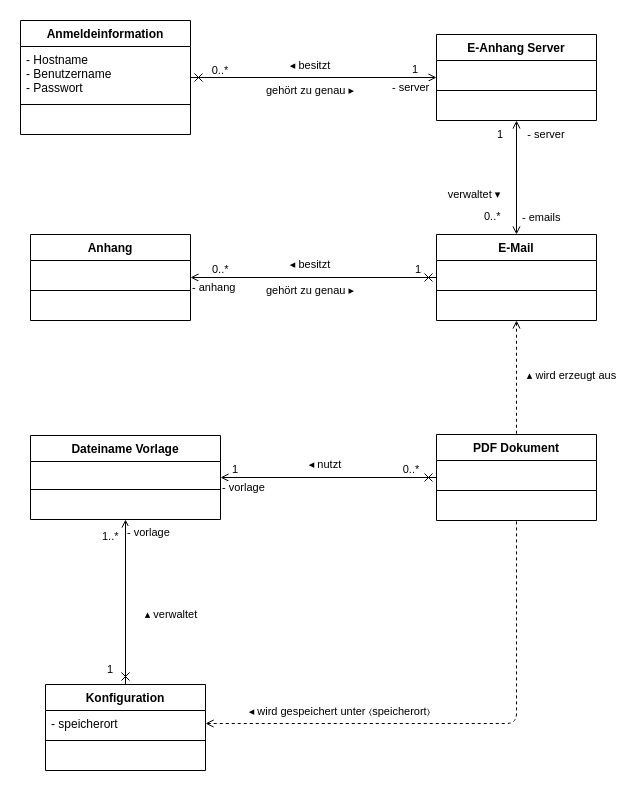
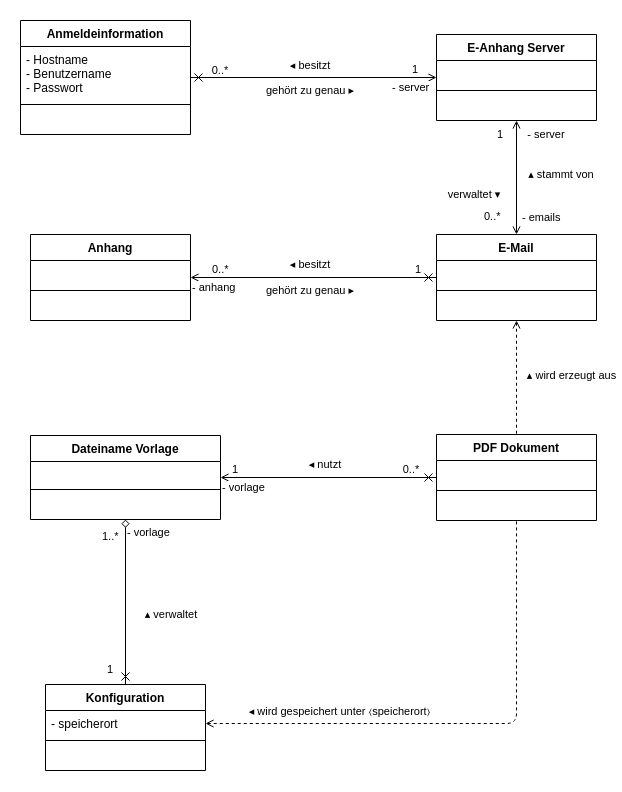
  <mxCell id="0" />
  <mxCell id="1" parent="0" />
  <mxCell id="2" value="- emails" style="endArrow=open;endFill=0;html=1;edgeStyle=orthogonalEdgeStyle;align=left;verticalAlign=top;fontColor=#000000;startArrow=open;startFill=0;" edge="1" parent="1" source="16" target="32"><mxGeometry x="-0.474" y="-4" relative="1" as="geometry"><mxPoint x="336" y="324" as="sourcePoint" /><mxPoint x="506" y="384" as="targetPoint" /><mxPoint as="offset" /></mxGeometry></mxCell>
  <mxCell id="3" value="0..*" style="edgeLabel;resizable=0;html=1;align=left;verticalAlign=bottom;" connectable="0" vertex="1" parent="2"><mxGeometry x="-1" relative="1" as="geometry"><mxPoint x="-34" y="-10" as="offset" /></mxGeometry></mxCell>
  <mxCell id="4" value="1" style="text;html=1;strokeColor=none;fillColor=none;align=center;verticalAlign=middle;whiteSpace=wrap;rounded=0;labelBackgroundColor=none;fontColor=#000000;fontSize=11;" vertex="1" parent="1"><mxGeometry x="492" y="129" width="16" height="10" as="geometry" /></mxCell>
  <mxCell id="5" value="- server" style="text;html=1;strokeColor=none;fillColor=none;align=center;verticalAlign=middle;whiteSpace=wrap;rounded=0;labelBackgroundColor=none;fontColor=#000000;fontSize=11;" vertex="1" parent="1"><mxGeometry x="522" y="129" width="48" height="10" as="geometry" /></mxCell>
  <mxCell id="6" value="- anhang" style="endArrow=cross;endFill=0;html=1;edgeStyle=orthogonalEdgeStyle;align=left;verticalAlign=top;fontColor=#000000;startArrow=open;startFill=0;" edge="1" parent="1" source="28" target="16"><mxGeometry x="-1" y="3" relative="1" as="geometry"><mxPoint x="260" y="254" as="sourcePoint" /><mxPoint x="266" y="287" as="targetPoint" /><mxPoint as="offset" /></mxGeometry></mxCell>
  <mxCell id="7" value="0..*" style="edgeLabel;resizable=0;html=1;align=left;verticalAlign=bottom;" connectable="0" vertex="1" parent="6"><mxGeometry x="-1" relative="1" as="geometry"><mxPoint x="20" as="offset" /></mxGeometry></mxCell>
  <mxCell id="8" value="" style="endArrow=none;dashed=1;html=1;fontSize=11;fontColor=#000000;startArrow=open;startFill=0;exitX=0.5;exitY=1;exitDx=0;exitDy=0;entryX=0.5;entryY=0;entryDx=0;entryDy=0;" edge="1" parent="1" source="16" target="24"><mxGeometry width="50" height="50" relative="1" as="geometry"><mxPoint x="396" y="504" as="sourcePoint" /><mxPoint x="446" y="454" as="targetPoint" /></mxGeometry></mxCell>
  <mxCell id="9" value="▴ wird erzeugt aus" style="edgeLabel;html=1;align=center;verticalAlign=middle;resizable=0;points=[];fontSize=11;fontColor=#000000;" vertex="1" connectable="0" parent="8"><mxGeometry x="-0.439" y="3" relative="1" as="geometry"><mxPoint x="51" y="22" as="offset" /></mxGeometry></mxCell>
  <mxCell id="10" value="- vorlage" style="endArrow=open;endFill=0;html=1;edgeStyle=orthogonalEdgeStyle;align=left;verticalAlign=top;fontColor=#000000;startArrow=cross;startFill=0;" edge="1" parent="1" source="24" target="52"><mxGeometry x="1" y="-3" relative="1" as="geometry"><mxPoint x="446" y="287" as="sourcePoint" /><mxPoint x="266" y="287" as="targetPoint" /><mxPoint as="offset" /></mxGeometry></mxCell>
  <mxCell id="11" value="1" style="edgeLabel;resizable=0;html=1;align=left;verticalAlign=bottom;" connectable="0" vertex="1" parent="10"><mxGeometry x="-1" relative="1" as="geometry"><mxPoint x="-206" as="offset" /></mxGeometry></mxCell>
- <mxCell id="12" value="- vorlage" style="endArrow=open;endFill=0;html=1;edgeStyle=orthogonalEdgeStyle;align=left;verticalAlign=top;fontColor=#000000;startArrow=cross;startFill=0;exitX=0.5;exitY=0;exitDx=0;exitDy=0;" edge="1" parent="1" source="46" target="52"><mxGeometry x="1" relative="1" as="geometry"><mxPoint x="446" y="487" as="sourcePoint" /><mxPoint x="296" y="487" as="targetPoint" /><mxPoint as="offset" /></mxGeometry></mxCell>
+ <mxCell id="12" value="- vorlage" style="endArrow=diamond;endFill=0;html=1;edgeStyle=orthogonalEdgeStyle;align=left;verticalAlign=top;fontColor=#000000;startArrow=cross;startFill=0;exitX=0.5;exitY=0;exitDx=0;exitDy=0;" edge="1" parent="1" source="46" target="52"><mxGeometry x="1" relative="1" as="geometry"><mxPoint x="446" y="487" as="sourcePoint" /><mxPoint x="296" y="487" as="targetPoint" /><mxPoint as="offset" /></mxGeometry></mxCell>
  <mxCell id="13" value="1..*" style="edgeLabel;resizable=0;html=1;align=left;verticalAlign=bottom;" connectable="0" vertex="1" parent="12"><mxGeometry x="-1" relative="1" as="geometry"><mxPoint x="-25" y="-140" as="offset" /></mxGeometry></mxCell>
  <mxCell id="14" value="" style="endArrow=none;dashed=1;html=1;fontSize=11;fontColor=#000000;startArrow=open;startFill=0;exitX=1;exitY=0.5;exitDx=0;exitDy=0;entryX=0.5;entryY=1;entryDx=0;entryDy=0;" edge="1" parent="1" source="47" target="24"><mxGeometry width="50" height="50" relative="1" as="geometry"><mxPoint x="526" y="330" as="sourcePoint" /><mxPoint x="526" y="444" as="targetPoint" /><Array as="points"><mxPoint x="516" y="723" /></Array></mxGeometry></mxCell>
  <mxCell id="15" value="◂ wird gespeichert unter 〈speicherort〉" style="edgeLabel;html=1;align=center;verticalAlign=middle;resizable=0;points=[];fontSize=11;fontColor=#000000;" vertex="1" connectable="0" parent="14"><mxGeometry x="-0.439" y="3" relative="1" as="geometry"><mxPoint x="-11" y="-10" as="offset" /></mxGeometry></mxCell>
  <mxCell id="16" value="E-Mail" style="swimlane;fontStyle=1;align=center;verticalAlign=top;childLayout=stackLayout;horizontal=1;startSize=26;horizontalStack=0;resizeParent=1;resizeParentMax=0;resizeLast=0;collapsible=1;marginBottom=0;labelBackgroundColor=#FFFFFF;strokeWidth=1;fillColor=#FFFFFF;fontColor=#000000;" vertex="1" parent="1"><mxGeometry x="436" y="234" width="160" height="86" as="geometry" /></mxCell>
  <mxCell id="17" value=" " style="text;strokeColor=none;fillColor=none;align=left;verticalAlign=top;spacingLeft=4;spacingRight=4;overflow=hidden;rotatable=0;points=[[0,0.5],[1,0.5]];portConstraint=eastwest;" vertex="1" parent="16"><mxGeometry y="26" width="160" height="26" as="geometry" /></mxCell>
  <mxCell id="18" value="" style="line;strokeWidth=1;fillColor=none;align=left;verticalAlign=middle;spacingTop=-1;spacingLeft=3;spacingRight=3;rotatable=0;labelPosition=right;points=[];portConstraint=eastwest;" vertex="1" parent="16"><mxGeometry y="52" width="160" height="8" as="geometry" /></mxCell>
  <mxCell id="19" value=" " style="text;strokeColor=none;fillColor=none;align=left;verticalAlign=top;spacingLeft=4;spacingRight=4;overflow=hidden;rotatable=0;points=[[0,0.5],[1,0.5]];portConstraint=eastwest;" vertex="1" parent="16"><mxGeometry y="60" width="160" height="26" as="geometry" /></mxCell>
  <mxCell id="20" value="Anmeldeinformation" style="swimlane;fontStyle=1;align=center;verticalAlign=top;childLayout=stackLayout;horizontal=1;startSize=26;horizontalStack=0;resizeParent=1;resizeParentMax=0;resizeLast=0;collapsible=1;marginBottom=0;labelBackgroundColor=#FFFFFF;strokeWidth=1;fillColor=#FFFFFF;fontColor=#000000;" vertex="1" parent="1"><mxGeometry x="20" y="20" width="170" height="114" as="geometry" /></mxCell>
  <mxCell id="21" value="- Hostname&#10;- Benutzername&#10;- Passwort&#10;" style="text;strokeColor=none;fillColor=none;align=left;verticalAlign=top;spacingLeft=4;spacingRight=4;overflow=hidden;rotatable=0;points=[[0,0.5],[1,0.5]];portConstraint=eastwest;" vertex="1" parent="20"><mxGeometry y="26" width="170" height="54" as="geometry" /></mxCell>
  <mxCell id="22" value="" style="line;strokeWidth=1;fillColor=none;align=left;verticalAlign=middle;spacingTop=-1;spacingLeft=3;spacingRight=3;rotatable=0;labelPosition=right;points=[];portConstraint=eastwest;" vertex="1" parent="20"><mxGeometry y="80" width="170" height="8" as="geometry" /></mxCell>
  <mxCell id="23" value=" " style="text;strokeColor=none;fillColor=none;align=left;verticalAlign=top;spacingLeft=4;spacingRight=4;overflow=hidden;rotatable=0;points=[[0,0.5],[1,0.5]];portConstraint=eastwest;" vertex="1" parent="20"><mxGeometry y="88" width="170" height="26" as="geometry" /></mxCell>
  <mxCell id="24" value="PDF Dokument" style="swimlane;fontStyle=1;align=center;verticalAlign=top;childLayout=stackLayout;horizontal=1;startSize=26;horizontalStack=0;resizeParent=1;resizeParentMax=0;resizeLast=0;collapsible=1;marginBottom=0;labelBackgroundColor=#FFFFFF;strokeWidth=1;fillColor=#FFFFFF;fontColor=#000000;" vertex="1" parent="1"><mxGeometry x="436" y="434" width="160" height="86" as="geometry" /></mxCell>
  <mxCell id="25" value=" " style="text;strokeColor=none;fillColor=none;align=left;verticalAlign=top;spacingLeft=4;spacingRight=4;overflow=hidden;rotatable=0;points=[[0,0.5],[1,0.5]];portConstraint=eastwest;" vertex="1" parent="24"><mxGeometry y="26" width="160" height="26" as="geometry" /></mxCell>
  <mxCell id="26" value="" style="line;strokeWidth=1;fillColor=none;align=left;verticalAlign=middle;spacingTop=-1;spacingLeft=3;spacingRight=3;rotatable=0;labelPosition=right;points=[];portConstraint=eastwest;" vertex="1" parent="24"><mxGeometry y="52" width="160" height="8" as="geometry" /></mxCell>
  <mxCell id="27" value=" " style="text;strokeColor=none;fillColor=none;align=left;verticalAlign=top;spacingLeft=4;spacingRight=4;overflow=hidden;rotatable=0;points=[[0,0.5],[1,0.5]];portConstraint=eastwest;" vertex="1" parent="24"><mxGeometry y="60" width="160" height="26" as="geometry" /></mxCell>
  <mxCell id="28" value="Anhang" style="swimlane;fontStyle=1;align=center;verticalAlign=top;childLayout=stackLayout;horizontal=1;startSize=26;horizontalStack=0;resizeParent=1;resizeParentMax=0;resizeLast=0;collapsible=1;marginBottom=0;labelBackgroundColor=#FFFFFF;strokeWidth=1;fillColor=#FFFFFF;fontColor=#000000;" vertex="1" parent="1"><mxGeometry x="30" y="234" width="160" height="86" as="geometry" /></mxCell>
  <mxCell id="29" value=" " style="text;strokeColor=none;fillColor=none;align=left;verticalAlign=top;spacingLeft=4;spacingRight=4;overflow=hidden;rotatable=0;points=[[0,0.5],[1,0.5]];portConstraint=eastwest;" vertex="1" parent="28"><mxGeometry y="26" width="160" height="26" as="geometry" /></mxCell>
  <mxCell id="30" value="" style="line;strokeWidth=1;fillColor=none;align=left;verticalAlign=middle;spacingTop=-1;spacingLeft=3;spacingRight=3;rotatable=0;labelPosition=right;points=[];portConstraint=eastwest;" vertex="1" parent="28"><mxGeometry y="52" width="160" height="8" as="geometry" /></mxCell>
  <mxCell id="31" value=" " style="text;strokeColor=none;fillColor=none;align=left;verticalAlign=top;spacingLeft=4;spacingRight=4;overflow=hidden;rotatable=0;points=[[0,0.5],[1,0.5]];portConstraint=eastwest;" vertex="1" parent="28"><mxGeometry y="60" width="160" height="26" as="geometry" /></mxCell>
  <mxCell id="32" value="E-Anhang Server" style="swimlane;fontStyle=1;align=center;verticalAlign=top;childLayout=stackLayout;horizontal=1;startSize=26;horizontalStack=0;resizeParent=1;resizeParentMax=0;resizeLast=0;collapsible=1;marginBottom=0;labelBackgroundColor=#FFFFFF;strokeWidth=1;fillColor=#FFFFFF;fontColor=#000000;" vertex="1" parent="1"><mxGeometry x="436" y="34" width="160" height="86" as="geometry" /></mxCell>
  <mxCell id="33" value=" " style="text;strokeColor=none;fillColor=none;align=left;verticalAlign=top;spacingLeft=4;spacingRight=4;overflow=hidden;rotatable=0;points=[[0,0.5],[1,0.5]];portConstraint=eastwest;" vertex="1" parent="32"><mxGeometry y="26" width="160" height="26" as="geometry" /></mxCell>
  <mxCell id="34" value="" style="line;strokeWidth=1;fillColor=none;align=left;verticalAlign=middle;spacingTop=-1;spacingLeft=3;spacingRight=3;rotatable=0;labelPosition=right;points=[];portConstraint=eastwest;" vertex="1" parent="32"><mxGeometry y="52" width="160" height="8" as="geometry" /></mxCell>
  <mxCell id="35" value=" " style="text;strokeColor=none;fillColor=none;align=left;verticalAlign=top;spacingLeft=4;spacingRight=4;overflow=hidden;rotatable=0;points=[[0,0.5],[1,0.5]];portConstraint=eastwest;" vertex="1" parent="32"><mxGeometry y="60" width="160" height="26" as="geometry" /></mxCell>
  <mxCell id="36" value="- server" style="endArrow=cross;endFill=0;html=1;edgeStyle=orthogonalEdgeStyle;align=left;verticalAlign=top;fontColor=#000000;startArrow=open;startFill=0;" edge="1" parent="1" source="32" target="20"><mxGeometry x="-0.626" y="-3" relative="1" as="geometry"><mxPoint x="526" y="244" as="sourcePoint" /><mxPoint x="526" y="130" as="targetPoint" /><mxPoint as="offset" /></mxGeometry></mxCell>
  <mxCell id="37" value="1" style="edgeLabel;resizable=0;html=1;align=left;verticalAlign=bottom;" connectable="0" vertex="1" parent="36"><mxGeometry x="-1" relative="1" as="geometry"><mxPoint x="-26" as="offset" /></mxGeometry></mxCell>
  <mxCell id="38" value="0..*" style="text;html=1;strokeColor=none;fillColor=none;align=center;verticalAlign=middle;whiteSpace=wrap;rounded=0;labelBackgroundColor=none;fontColor=#000000;fontSize=11;" vertex="1" parent="1"><mxGeometry x="200" y="64" width="40" height="11" as="geometry" /></mxCell>
  <mxCell id="39" value="◂ besitzt" style="text;html=1;strokeColor=none;fillColor=none;align=center;verticalAlign=middle;whiteSpace=wrap;rounded=0;labelBackgroundColor=none;fontSize=11;fontColor=#000000;" vertex="1" parent="1"><mxGeometry x="190" y="55" width="240" height="20" as="geometry" /></mxCell>
  <mxCell id="40" value="gehört zu genau ▸" style="text;html=1;strokeColor=none;fillColor=none;align=center;verticalAlign=middle;whiteSpace=wrap;rounded=0;labelBackgroundColor=none;fontSize=11;fontColor=#000000;" vertex="1" parent="1"><mxGeometry x="190" y="84" width="240" height="11" as="geometry" /></mxCell>
+ <mxCell id="41" value="▴ stammt von" style="text;html=1;strokeColor=none;fillColor=none;align=center;verticalAlign=middle;whiteSpace=wrap;rounded=0;labelBackgroundColor=none;fontSize=11;fontColor=#000000;" vertex="1" parent="1"><mxGeometry x="522" y="164" width="78" height="20" as="geometry" /></mxCell>
  <mxCell id="42" value="verwaltet ▾" style="text;html=1;strokeColor=none;fillColor=none;align=center;verticalAlign=middle;whiteSpace=wrap;rounded=0;labelBackgroundColor=none;fontSize=11;fontColor=#000000;" vertex="1" parent="1"><mxGeometry x="440" y="184" width="68" height="20" as="geometry" /></mxCell>
  <mxCell id="43" value="◂ besitzt" style="text;html=1;strokeColor=none;fillColor=none;align=center;verticalAlign=middle;whiteSpace=wrap;rounded=0;labelBackgroundColor=none;fontSize=11;fontColor=#000000;" vertex="1" parent="1"><mxGeometry x="190" y="254" width="240" height="20" as="geometry" /></mxCell>
  <mxCell id="44" value="gehört zu genau ▸" style="text;html=1;strokeColor=none;fillColor=none;align=center;verticalAlign=middle;whiteSpace=wrap;rounded=0;labelBackgroundColor=none;fontSize=11;fontColor=#000000;" vertex="1" parent="1"><mxGeometry x="190" y="284" width="240" height="11" as="geometry" /></mxCell>
  <mxCell id="45" value="1" style="text;html=1;strokeColor=none;fillColor=none;align=center;verticalAlign=middle;whiteSpace=wrap;rounded=0;labelBackgroundColor=none;fontColor=#000000;fontSize=11;" vertex="1" parent="1"><mxGeometry x="410" y="264" width="16" height="10" as="geometry" /></mxCell>
  <mxCell id="46" value="Konfiguration" style="swimlane;fontStyle=1;align=center;verticalAlign=top;childLayout=stackLayout;horizontal=1;startSize=26;horizontalStack=0;resizeParent=1;resizeParentMax=0;resizeLast=0;collapsible=1;marginBottom=0;labelBackgroundColor=#FFFFFF;strokeWidth=1;fillColor=#FFFFFF;fontColor=#000000;" vertex="1" parent="1"><mxGeometry x="45" y="684" width="160" height="86" as="geometry" /></mxCell>
  <mxCell id="47" value="- speicherort" style="text;strokeColor=none;fillColor=none;align=left;verticalAlign=top;spacingLeft=4;spacingRight=4;overflow=hidden;rotatable=0;points=[[0,0.5],[1,0.5]];portConstraint=eastwest;" vertex="1" parent="46"><mxGeometry y="26" width="160" height="26" as="geometry" /></mxCell>
  <mxCell id="48" value="" style="line;strokeWidth=1;fillColor=none;align=left;verticalAlign=middle;spacingTop=-1;spacingLeft=3;spacingRight=3;rotatable=0;labelPosition=right;points=[];portConstraint=eastwest;" vertex="1" parent="46"><mxGeometry y="52" width="160" height="8" as="geometry" /></mxCell>
  <mxCell id="49" value=" " style="text;strokeColor=none;fillColor=none;align=left;verticalAlign=top;spacingLeft=4;spacingRight=4;overflow=hidden;rotatable=0;points=[[0,0.5],[1,0.5]];portConstraint=eastwest;" vertex="1" parent="46"><mxGeometry y="60" width="160" height="26" as="geometry" /></mxCell>
  <mxCell id="50" value="0..*" style="text;html=1;strokeColor=none;fillColor=none;align=center;verticalAlign=middle;whiteSpace=wrap;rounded=0;labelBackgroundColor=none;fontColor=#000000;fontSize=11;" vertex="1" parent="1"><mxGeometry x="403" y="464" width="16" height="10" as="geometry" /></mxCell>
  <mxCell id="51" value="◂ nutzt" style="text;html=1;strokeColor=none;fillColor=none;align=center;verticalAlign=middle;whiteSpace=wrap;rounded=0;labelBackgroundColor=none;fontSize=11;fontColor=#000000;" vertex="1" parent="1"><mxGeometry x="220" y="454" width="210" height="20" as="geometry" /></mxCell>
  <mxCell id="52" value="Dateiname Vorlage" style="swimlane;fontStyle=1;align=center;verticalAlign=top;childLayout=stackLayout;horizontal=1;startSize=26;horizontalStack=0;resizeParent=1;resizeParentMax=0;resizeLast=0;collapsible=1;marginBottom=0;labelBackgroundColor=#FFFFFF;strokeWidth=1;fillColor=#FFFFFF;fontColor=#000000;" vertex="1" parent="1"><mxGeometry x="30" y="435" width="190" height="84" as="geometry" /></mxCell>
  <mxCell id="53" value=" " style="text;strokeColor=none;fillColor=none;align=left;verticalAlign=top;spacingLeft=4;spacingRight=4;overflow=hidden;rotatable=0;points=[[0,0.5],[1,0.5]];portConstraint=eastwest;" vertex="1" parent="52"><mxGeometry y="26" width="190" height="24" as="geometry" /></mxCell>
  <mxCell id="54" value="" style="line;strokeWidth=1;fillColor=none;align=left;verticalAlign=middle;spacingTop=-1;spacingLeft=3;spacingRight=3;rotatable=0;labelPosition=right;points=[];portConstraint=eastwest;" vertex="1" parent="52"><mxGeometry y="50" width="190" height="8" as="geometry" /></mxCell>
  <mxCell id="55" value=" " style="text;strokeColor=none;fillColor=none;align=left;verticalAlign=top;spacingLeft=4;spacingRight=4;overflow=hidden;rotatable=0;points=[[0,0.5],[1,0.5]];portConstraint=eastwest;" vertex="1" parent="52"><mxGeometry y="58" width="190" height="26" as="geometry" /></mxCell>
  <mxCell id="56" value="1" style="text;html=1;strokeColor=none;fillColor=none;align=center;verticalAlign=middle;whiteSpace=wrap;rounded=0;labelBackgroundColor=none;fontColor=#000000;fontSize=11;" vertex="1" parent="1"><mxGeometry x="102" y="664" width="16" height="10" as="geometry" /></mxCell>
  <mxCell id="57" value="▴ verwaltet" style="text;html=1;strokeColor=none;fillColor=none;align=center;verticalAlign=middle;whiteSpace=wrap;rounded=0;labelBackgroundColor=none;fontSize=11;fontColor=#000000;" vertex="1" parent="1"><mxGeometry x="132" y="604" width="78" height="20" as="geometry" /></mxCell>
